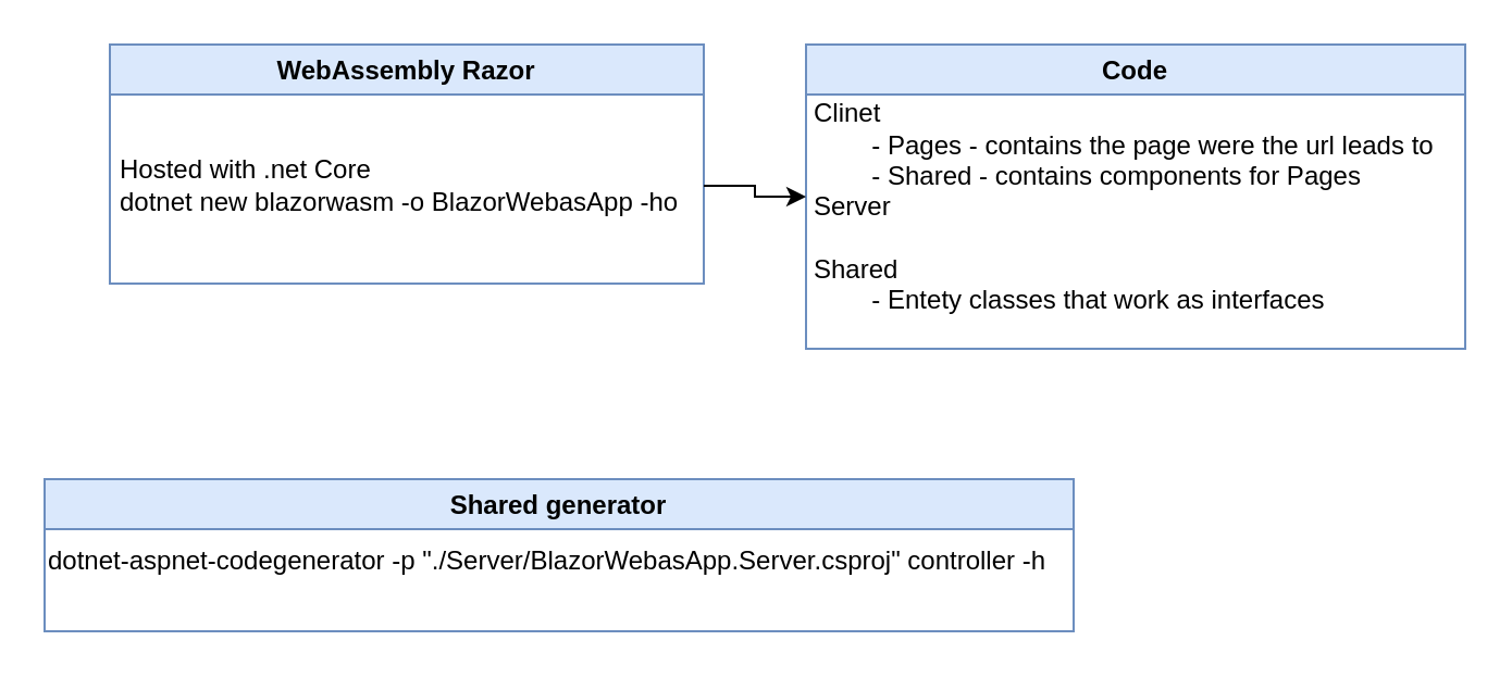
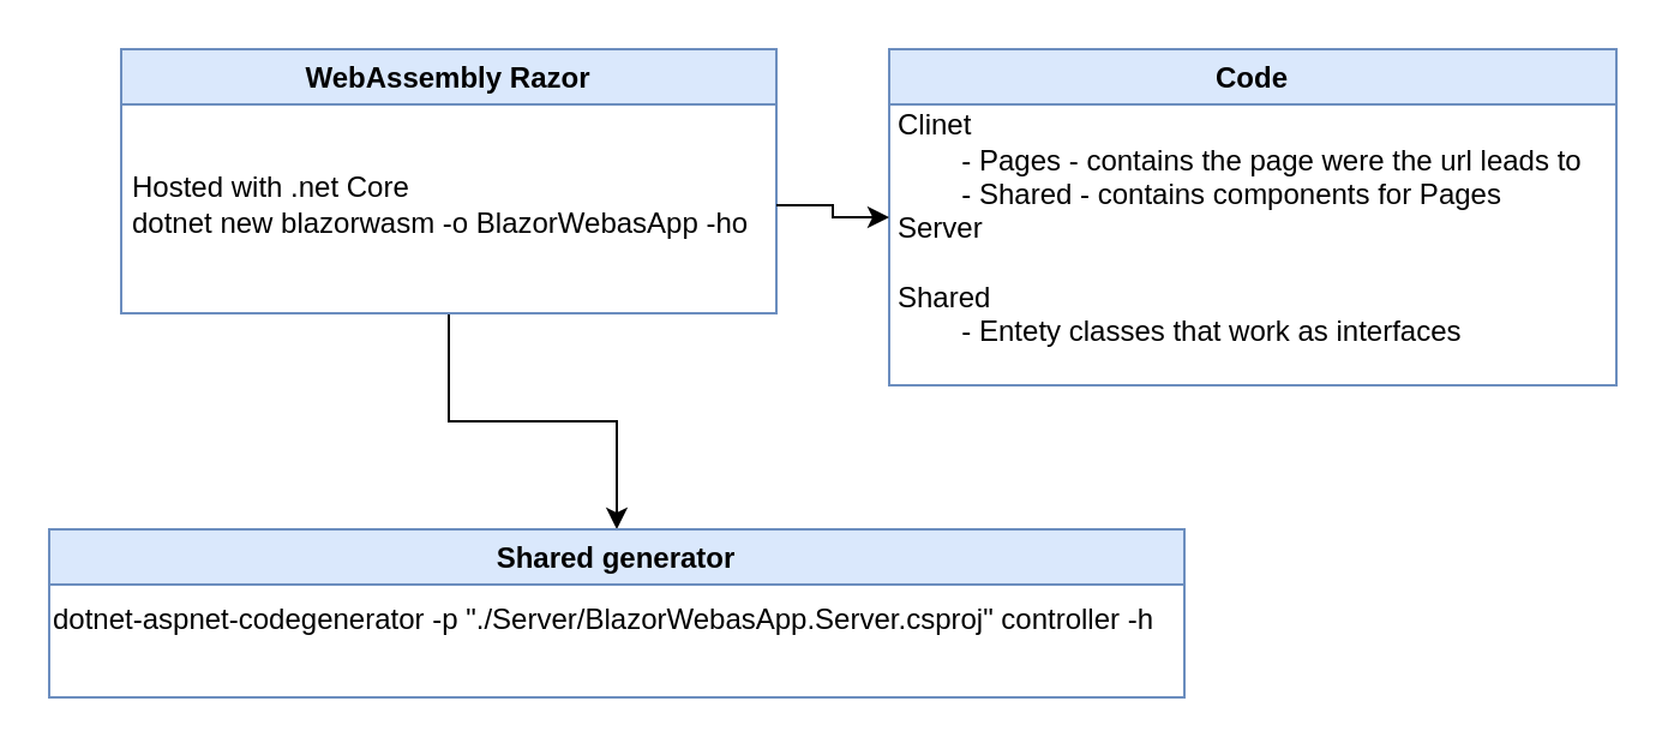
  <mxCell id="0" />
  <mxCell id="1" parent="0" />
+ <mxCell id="2" style="edgeStyle=orthogonalEdgeStyle;rounded=0;orthogonalLoop=1;jettySize=auto;html=1;entryX=0.5;entryY=0;entryDx=0;entryDy=0;" edge="1" parent="1" source="3" target="8"><mxGeometry relative="1" as="geometry" /></mxCell>
  <mxCell id="3" value="WebAssembly Razor" style="swimlane;fillColor=#dae8fc;strokeColor=#6c8ebf;" vertex="1" parent="1"><mxGeometry x="50" y="20" width="273" height="110" as="geometry" /></mxCell>
  <mxCell id="4" value="Hosted with .net Core&lt;br&gt;dotnet new blazorwasm -o BlazorWebasApp -ho&lt;br&gt;" style="text;html=1;align=left;verticalAlign=middle;resizable=0;points=[];autosize=1;strokeColor=none;fillColor=none;" vertex="1" parent="3"><mxGeometry x="3" y="50" width="270" height="30" as="geometry" /></mxCell>
  <mxCell id="5" value="Code" style="swimlane;fillColor=#dae8fc;strokeColor=#6c8ebf;" vertex="1" parent="1"><mxGeometry x="370" y="20" width="303" height="140" as="geometry" /></mxCell>
  <mxCell id="6" value="Clinet&lt;br&gt;&lt;span style=&quot;white-space: pre;&quot;&gt;&#09;&lt;/span&gt;- Pages - contains the page were the url leads to&lt;br&gt;&lt;span style=&quot;white-space: pre;&quot;&gt;&#09;&lt;/span&gt;- Shared - contains components for Pages&amp;nbsp;&lt;br&gt;Server&lt;br&gt;&lt;br&gt;Shared&lt;br&gt;&lt;span style=&quot;white-space: pre;&quot;&gt;&#09;&lt;/span&gt;- Entety classes that work as interfaces" style="text;html=1;align=left;verticalAlign=middle;resizable=0;points=[];autosize=1;strokeColor=none;fillColor=none;" vertex="1" parent="5"><mxGeometry x="1.5" y="25" width="300" height="100" as="geometry" /></mxCell>
  <mxCell id="7" style="edgeStyle=orthogonalEdgeStyle;rounded=0;orthogonalLoop=1;jettySize=auto;html=1;" edge="1" parent="1" source="4" target="5"><mxGeometry relative="1" as="geometry" /></mxCell>
  <mxCell id="8" value="Shared generator" style="swimlane;fillColor=#dae8fc;strokeColor=#6c8ebf;" vertex="1" parent="1"><mxGeometry x="20" y="220" width="473" height="70" as="geometry" /></mxCell>
  <mxCell id="9" value="&lt;div&gt;dotnet-aspnet-codegenerator -p &quot;./Server/BlazorWebasApp.Server.csproj&quot; controller -h&lt;/div&gt;&lt;div&gt;&lt;br&gt;&lt;/div&gt;" style="text;html=1;align=left;verticalAlign=middle;resizable=0;points=[];autosize=1;strokeColor=none;fillColor=none;" vertex="1" parent="8"><mxGeometry y="30" width="470" height="30" as="geometry" /></mxCell>
